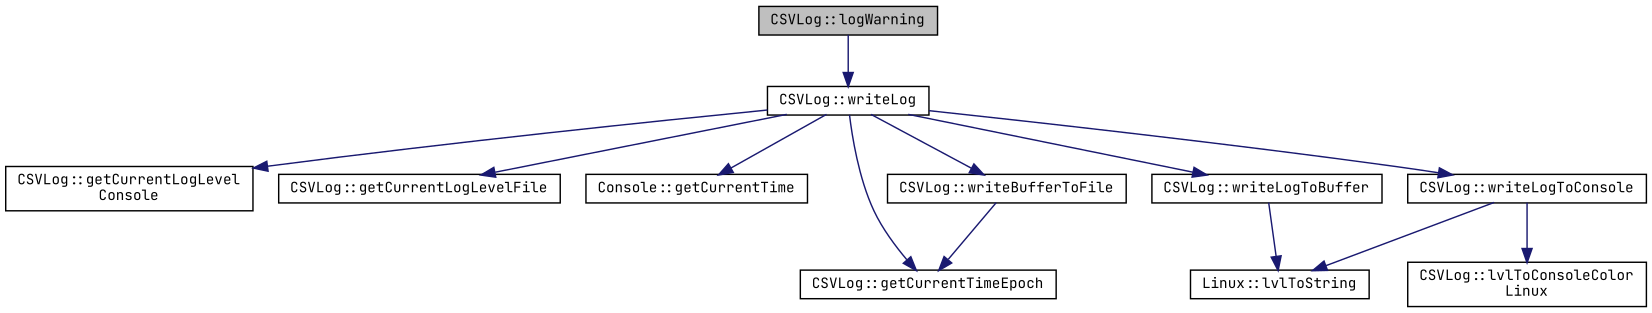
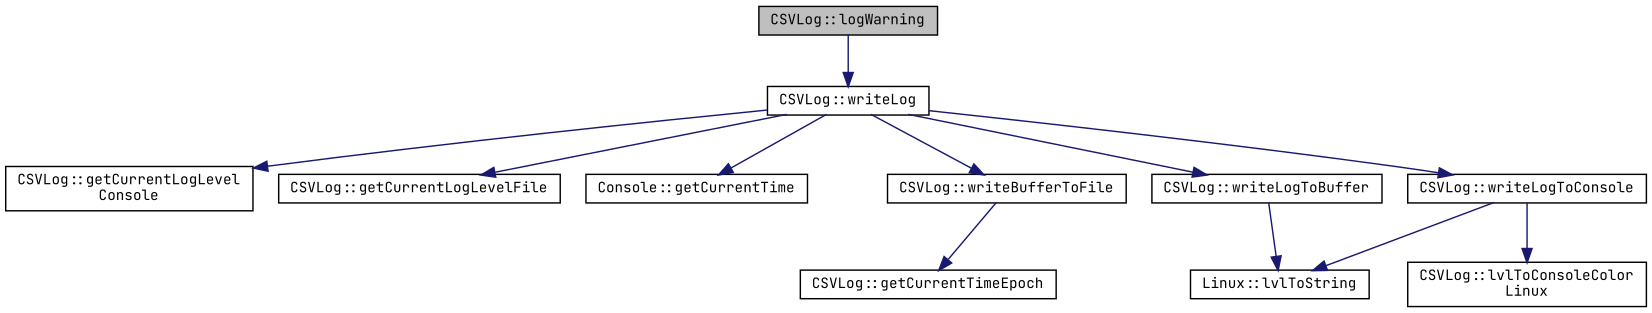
  digraph {
    fontname="JetBrains Mono"
    rankdir=TB
    node [color=black fillcolor=white fontname="JetBrains Mono" fontsize=10 shape=record style=filled]
    edge [color=midnightblue fontname="JetBrains Mono" fontsize=10 labelfontname=Helvetica labelfontsize=10 style=solid]
    n1 [fillcolor=grey75 fontcolor=black height=0.2 label="CSVLog::logWarning" width=0.4]
    n2 [height=0.2 label="CSVLog::writeLog" width=0.4]
    n3 [height=0.2 label="CSVLog::getCurrentLogLevel\lConsole" width=0.4]
    n4 [height=0.2 label="CSVLog::getCurrentLogLevelFile" width=0.4]
    n5 [height=0.2 label="Console::getCurrentTime" width=0.4]
    n6 [height=0.2 label="CSVLog::getCurrentTimeEpoch" width=0.4]
    n7 [height=0.2 label="CSVLog::writeBufferToFile" width=0.4]
    n8 [height=0.2 label="CSVLog::writeLogToBuffer" width=0.4]
    n9 [height=0.2 label="CSVLog::writeLogToConsole" width=0.4]
    n10 [height=0.2 label="Linux::lvlToString" width=0.4]
    n11 [height=0.2 label="CSVLog::lvlToConsoleColor\lLinux" width=0.4]
    n1 -> n2
    n2 -> n3
    n2 -> n4
    n2 -> n5
-   n2 -> n6
    n2 -> n7
    n2 -> n8
    n2 -> n9
    n7 -> n6
    n8 -> n10
    n9 -> n10
    n9 -> n11
  }
